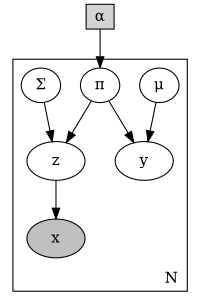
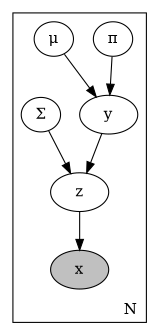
  digraph {
    n1 [label=y shape=ellipse]
    n2 [label=z shape=ellipse]
    n3 [fillcolor=grey label=x shape=ellipse style=filled]
    n4 [height=0.2 label="π" width=0.20]
    n5 [height=0.2 label="μ" width=0.20]
    n6 [height=0.2 label="Σ" width=0.20]
-   n7 [height=0.2 label="α" shape=box style=filled width=0.20]
    subgraph cluster_1 {
      label=N
      labeljust=r
      labelloc=b
      rankdir=TB
      n1
      n2
      n3
      n4
      n5
      n6
    }
-   n4 -> n2
+   n1 -> n2
    n2 -> n3
    n4 -> n1
    n5 -> n1
    n6 -> n2
-   n7 -> n4
  }
